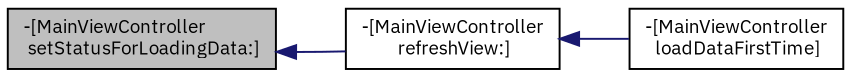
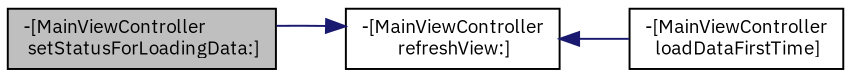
  digraph {
    fontname="IBM Plex Sans"
    rankdir=LR
    node [color=black fillcolor=white fontname="IBM Plex Sans" fontsize=10 shape=record style=filled]
    edge [color=midnightblue dir=back fontname="IBM Plex Sans" fontsize=10 labelfontname=Helvetica labelfontsize=10 style=solid]
    n1 [fillcolor=grey75 fontcolor=black height=0.2 label="-[MainViewController\l setStatusForLoadingData:]" width=0.4]
    n2 [height=0.2 label="-[MainViewController\l refreshView:]" width=0.4]
    n3 [height=0.2 label="-[MainViewController\l loadDataFirstTime]" width=0.4]
-   n1 -> n2
+   n2 -> n1
    n2 -> n3
  }
